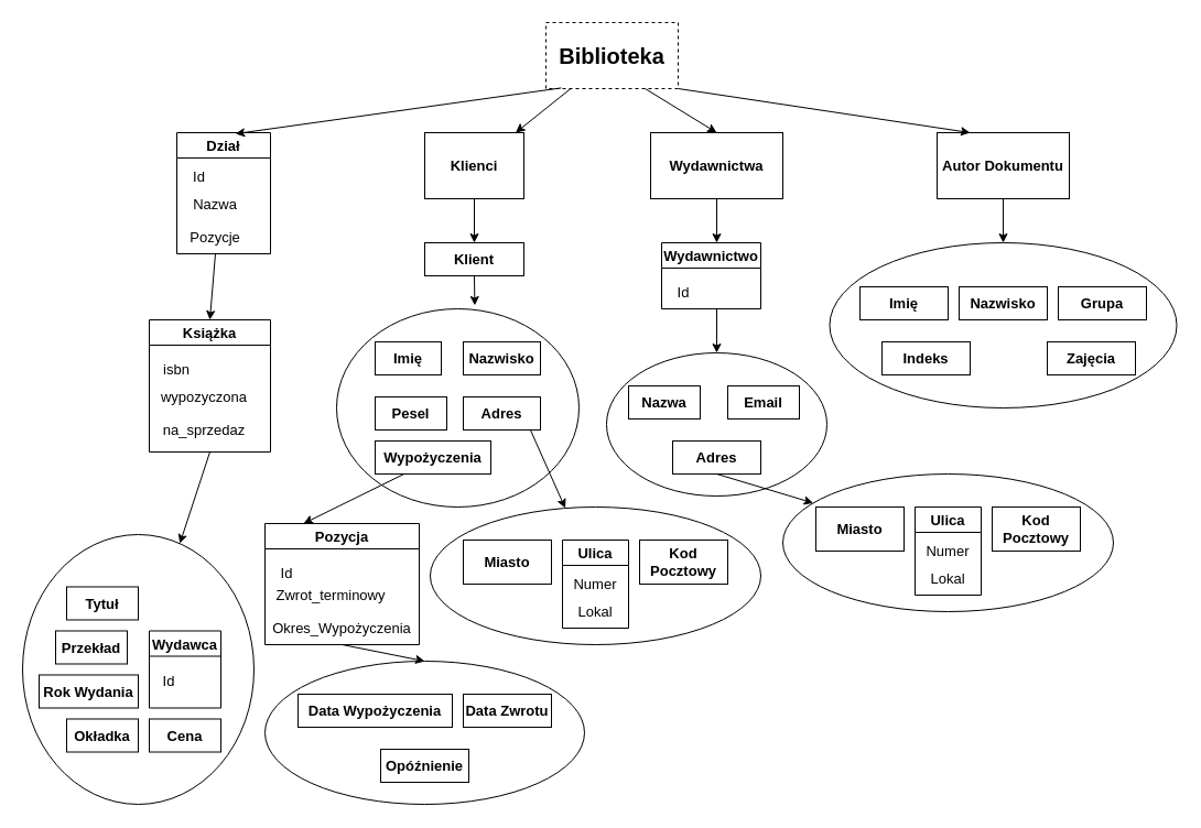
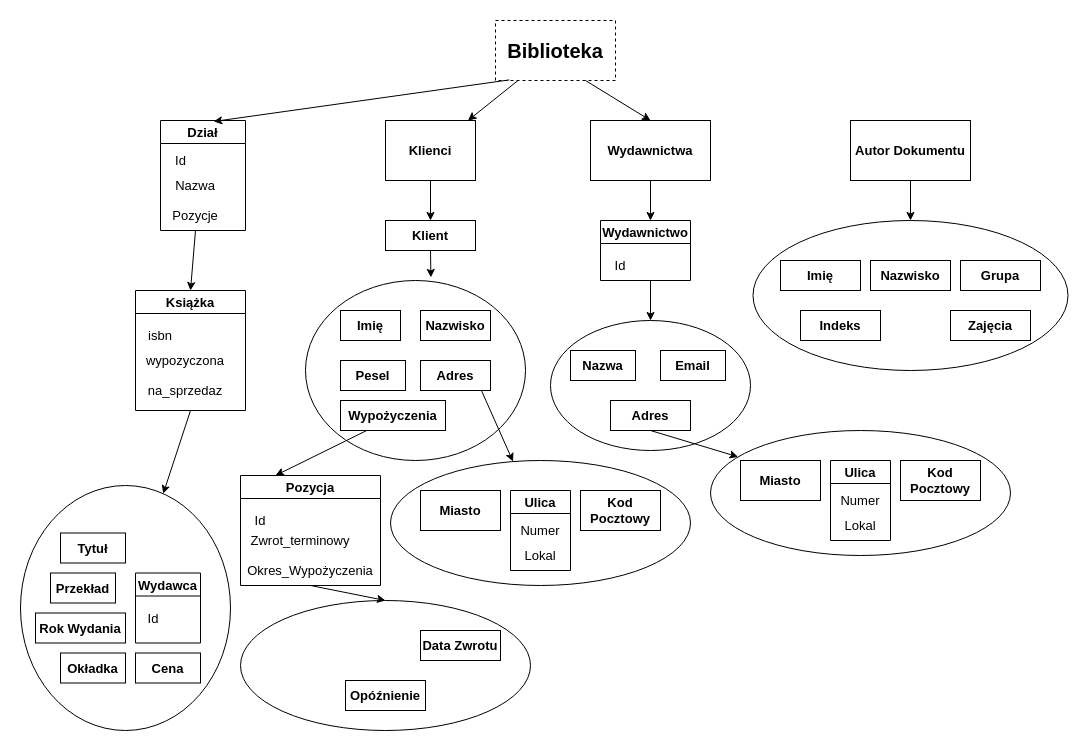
  <mxCell id="0" />
  <mxCell id="1" parent="0" />
  <mxCell id="2" value="" style="ellipse;whiteSpace=wrap;html=1;fontSize=13;" vertex="1" parent="1"><mxGeometry x="20" y="485" width="210" height="245" as="geometry" /></mxCell>
  <mxCell id="3" value="" style="ellipse;whiteSpace=wrap;html=1;fontSize=13;" vertex="1" parent="1"><mxGeometry x="240" y="600" width="290" height="130" as="geometry" /></mxCell>
  <mxCell id="4" value="" style="ellipse;whiteSpace=wrap;html=1;fontSize=13;" vertex="1" parent="1"><mxGeometry x="390" y="460" width="300" height="125" as="geometry" /></mxCell>
  <mxCell id="5" value="" style="ellipse;whiteSpace=wrap;html=1;fontSize=13;" vertex="1" parent="1"><mxGeometry x="305" y="280" width="220" height="180" as="geometry" /></mxCell>
  <mxCell id="6" value="" style="ellipse;whiteSpace=wrap;html=1;fontSize=13;" vertex="1" parent="1"><mxGeometry x="710" y="430" width="300" height="125" as="geometry" /></mxCell>
  <mxCell id="7" value="" style="ellipse;whiteSpace=wrap;html=1;fontSize=13;" vertex="1" parent="1"><mxGeometry x="550" y="320" width="200" height="130" as="geometry" /></mxCell>
  <mxCell id="8" value="" style="ellipse;whiteSpace=wrap;html=1;fontSize=13;" vertex="1" parent="1"><mxGeometry x="752.5" y="220" width="315" height="150" as="geometry" /></mxCell>
  <mxCell id="9" value="&lt;font style=&quot;font-size: 20px&quot;&gt;&lt;b&gt;Biblioteka&lt;/b&gt;&lt;/font&gt;" style="rounded=0;whiteSpace=wrap;html=1;dashed=1;" vertex="1" parent="1"><mxGeometry x="495" y="20" width="120" height="60" as="geometry" /></mxCell>
  <mxCell id="10" value="Dział" style="swimlane;fontSize=13;fontStyle=1" vertex="1" parent="1"><mxGeometry x="160" y="120" width="85" height="110" as="geometry" /></mxCell>
  <mxCell id="11" value="Id" style="text;html=1;align=center;verticalAlign=middle;resizable=0;points=[];autosize=1;strokeColor=none;fillColor=none;fontSize=13;" vertex="1" parent="10"><mxGeometry x="5" y="30" width="30" height="20" as="geometry" /></mxCell>
  <mxCell id="12" value="Nazwa" style="text;html=1;strokeColor=none;fillColor=none;align=center;verticalAlign=middle;whiteSpace=wrap;rounded=0;fontSize=13;" vertex="1" parent="10"><mxGeometry x="5" y="50" width="60" height="30" as="geometry" /></mxCell>
  <mxCell id="13" value="Pozycje" style="text;html=1;strokeColor=none;fillColor=none;align=center;verticalAlign=middle;whiteSpace=wrap;rounded=0;fontSize=13;" vertex="1" parent="10"><mxGeometry x="5" y="80" width="60" height="30" as="geometry" /></mxCell>
  <mxCell id="14" value="" style="endArrow=classic;html=1;rounded=0;fontSize=13;exitX=0.115;exitY=0.99;exitDx=0;exitDy=0;exitPerimeter=0;entryX=0.626;entryY=0.009;entryDx=0;entryDy=0;entryPerimeter=0;" edge="1" parent="1" source="9" target="10"><mxGeometry width="50" height="50" relative="1" as="geometry"><mxPoint x="530" y="230" as="sourcePoint" /><mxPoint x="580" y="180" as="targetPoint" /></mxGeometry></mxCell>
  <mxCell id="15" value="&lt;b&gt;Klienci&lt;/b&gt;" style="rounded=0;whiteSpace=wrap;html=1;fontSize=13;" vertex="1" parent="1"><mxGeometry x="385" y="120" width="90" height="60" as="geometry" /></mxCell>
  <mxCell id="16" value="" style="endArrow=classic;html=1;rounded=0;fontSize=13;" edge="1" parent="1" source="9" target="15"><mxGeometry width="50" height="50" relative="1" as="geometry"><mxPoint x="530" y="230" as="sourcePoint" /><mxPoint x="580" y="180" as="targetPoint" /></mxGeometry></mxCell>
  <mxCell id="17" value="&lt;b&gt;Imię&lt;/b&gt;" style="rounded=0;whiteSpace=wrap;html=1;fontSize=13;" vertex="1" parent="1"><mxGeometry x="340" y="310" width="60" height="30" as="geometry" /></mxCell>
  <mxCell id="18" value="&lt;b&gt;Klient&lt;/b&gt;" style="rounded=0;whiteSpace=wrap;html=1;fontSize=13;" vertex="1" parent="1"><mxGeometry x="385" y="220" width="90" height="30" as="geometry" /></mxCell>
  <mxCell id="19" value="&lt;b&gt;Wydawnictwa&lt;/b&gt;" style="rounded=0;whiteSpace=wrap;html=1;fontSize=13;" vertex="1" parent="1"><mxGeometry x="590" y="120" width="120" height="60" as="geometry" /></mxCell>
  <mxCell id="20" value="&lt;b&gt;Autor Dokumentu&lt;/b&gt;" style="rounded=0;whiteSpace=wrap;html=1;fontSize=13;" vertex="1" parent="1"><mxGeometry x="850" y="120" width="120" height="60" as="geometry" /></mxCell>
  <mxCell id="21" value="" style="endArrow=classic;html=1;rounded=0;fontSize=13;exitX=0.5;exitY=1;exitDx=0;exitDy=0;entryX=0.5;entryY=0;entryDx=0;entryDy=0;" edge="1" parent="1" source="15" target="18"><mxGeometry width="50" height="50" relative="1" as="geometry"><mxPoint x="530" y="380" as="sourcePoint" /><mxPoint x="580" y="330" as="targetPoint" /></mxGeometry></mxCell>
  <mxCell id="22" value="" style="endArrow=classic;html=1;rounded=0;fontSize=13;exitX=0.5;exitY=1;exitDx=0;exitDy=0;entryX=0.5;entryY=0;entryDx=0;entryDy=0;" edge="1" parent="1" source="19"><mxGeometry width="50" height="50" relative="1" as="geometry"><mxPoint x="530" y="280" as="sourcePoint" /><mxPoint x="650" y="220" as="targetPoint" /></mxGeometry></mxCell>
  <mxCell id="23" value="Książka" style="swimlane;fontSize=13;startSize=23;" vertex="1" parent="1"><mxGeometry x="135" y="290" width="110" height="120" as="geometry" /></mxCell>
  <mxCell id="24" value="isbn" style="text;html=1;strokeColor=none;fillColor=none;align=center;verticalAlign=middle;whiteSpace=wrap;rounded=0;fontSize=13;" vertex="1" parent="23"><mxGeometry y="30" width="50" height="30" as="geometry" /></mxCell>
  <mxCell id="25" value="wypozyczona" style="text;html=1;strokeColor=none;fillColor=none;align=center;verticalAlign=middle;whiteSpace=wrap;rounded=0;fontSize=13;" vertex="1" parent="23"><mxGeometry x="20" y="55" width="60" height="30" as="geometry" /></mxCell>
  <mxCell id="26" value="na_sprzedaz" style="text;html=1;strokeColor=none;fillColor=none;align=center;verticalAlign=middle;whiteSpace=wrap;rounded=0;fontSize=13;" vertex="1" parent="23"><mxGeometry x="20" y="85" width="60" height="30" as="geometry" /></mxCell>
  <mxCell id="27" style="edgeStyle=orthogonalEdgeStyle;rounded=0;orthogonalLoop=1;jettySize=auto;html=1;exitX=0.5;exitY=1;exitDx=0;exitDy=0;fontSize=13;" edge="1" parent="1" source="17" target="17"><mxGeometry relative="1" as="geometry" /></mxCell>
  <mxCell id="28" value="" style="endArrow=classic;html=1;rounded=0;fontSize=13;exitX=0.5;exitY=1;exitDx=0;exitDy=0;entryX=0.5;entryY=0;entryDx=0;entryDy=0;" edge="1" parent="1" source="13" target="23"><mxGeometry width="50" height="50" relative="1" as="geometry"><mxPoint x="380" y="271.8" as="sourcePoint" /><mxPoint x="84.36" y="280" as="targetPoint" /></mxGeometry></mxCell>
  <mxCell id="29" value="" style="endArrow=classic;html=1;rounded=0;fontSize=13;exitX=0.75;exitY=1;exitDx=0;exitDy=0;entryX=0.5;entryY=0;entryDx=0;entryDy=0;" edge="1" parent="1" source="9" target="19"><mxGeometry width="50" height="50" relative="1" as="geometry"><mxPoint x="530" y="280" as="sourcePoint" /><mxPoint x="580" y="230" as="targetPoint" /></mxGeometry></mxCell>
- <mxCell id="30" value="" style="endArrow=classic;html=1;rounded=0;fontSize=13;exitX=1;exitY=1;exitDx=0;exitDy=0;entryX=0.25;entryY=0;entryDx=0;entryDy=0;" edge="1" parent="1" source="9" target="20"><mxGeometry width="50" height="50" relative="1" as="geometry"><mxPoint x="530" y="280" as="sourcePoint" /><mxPoint x="580" y="230" as="targetPoint" /></mxGeometry></mxCell>
  <mxCell id="31" value="&lt;b&gt;Imię&lt;/b&gt;" style="rounded=0;whiteSpace=wrap;html=1;fontSize=13;" vertex="1" parent="1"><mxGeometry x="780" y="260" width="80" height="30" as="geometry" /></mxCell>
  <mxCell id="32" value="&lt;b&gt;Nazwisko&lt;/b&gt;" style="rounded=0;whiteSpace=wrap;html=1;fontSize=13;" vertex="1" parent="1"><mxGeometry x="870" y="260" width="80" height="30" as="geometry" /></mxCell>
  <mxCell id="33" value="&lt;b&gt;Indeks&lt;/b&gt;" style="rounded=0;whiteSpace=wrap;html=1;fontSize=13;" vertex="1" parent="1"><mxGeometry x="800" y="310" width="80" height="30" as="geometry" /></mxCell>
  <mxCell id="34" value="&lt;b&gt;Grupa&lt;/b&gt;" style="rounded=0;whiteSpace=wrap;html=1;fontSize=13;" vertex="1" parent="1"><mxGeometry x="960" y="260" width="80" height="30" as="geometry" /></mxCell>
  <mxCell id="35" value="&lt;b&gt;Zajęcia&lt;/b&gt;" style="rounded=0;whiteSpace=wrap;html=1;fontSize=13;" vertex="1" parent="1"><mxGeometry x="950" y="310" width="80" height="30" as="geometry" /></mxCell>
  <mxCell id="36" value="" style="endArrow=classic;html=1;rounded=0;fontSize=13;exitX=0.5;exitY=1;exitDx=0;exitDy=0;" edge="1" parent="1" source="20" target="8"><mxGeometry width="50" height="50" relative="1" as="geometry"><mxPoint x="990" y="190" as="sourcePoint" /><mxPoint x="1040" y="140" as="targetPoint" /></mxGeometry></mxCell>
  <mxCell id="37" value="&lt;b&gt;Nazwa&lt;/b&gt;" style="rounded=0;whiteSpace=wrap;html=1;fontSize=13;" vertex="1" parent="1"><mxGeometry x="570" y="350" width="65" height="30" as="geometry" /></mxCell>
  <mxCell id="38" value="&lt;b&gt;Email&lt;/b&gt;" style="rounded=0;whiteSpace=wrap;html=1;fontSize=13;" vertex="1" parent="1"><mxGeometry x="660" y="350" width="65" height="30" as="geometry" /></mxCell>
  <mxCell id="39" value="&lt;b&gt;Adres&lt;/b&gt;" style="rounded=0;whiteSpace=wrap;html=1;fontSize=13;" vertex="1" parent="1"><mxGeometry x="610" y="400" width="80" height="30" as="geometry" /></mxCell>
  <mxCell id="40" value="" style="endArrow=classic;html=1;rounded=0;fontSize=13;exitX=1;exitY=1;exitDx=0;exitDy=0;" edge="1" parent="1" source="43" target="7"><mxGeometry width="50" height="50" relative="1" as="geometry"><mxPoint x="650" y="290" as="sourcePoint" /><mxPoint x="580" y="370" as="targetPoint" /></mxGeometry></mxCell>
  <mxCell id="41" value="" style="endArrow=classic;html=1;rounded=0;fontSize=13;exitX=0.5;exitY=1;exitDx=0;exitDy=0;" edge="1" parent="1" source="39" target="6"><mxGeometry width="50" height="50" relative="1" as="geometry"><mxPoint x="530" y="520" as="sourcePoint" /><mxPoint x="650" y="510" as="targetPoint" /></mxGeometry></mxCell>
  <mxCell id="42" value="Wydawnictwo" style="swimlane;fontSize=13;" vertex="1" parent="1"><mxGeometry x="600" y="220" width="90" height="60" as="geometry" /></mxCell>
  <mxCell id="43" value="Id" style="text;html=1;strokeColor=none;fillColor=none;align=center;verticalAlign=middle;whiteSpace=wrap;rounded=0;fontSize=13;" vertex="1" parent="42"><mxGeometry x="-10" y="30" width="60" height="30" as="geometry" /></mxCell>
  <mxCell id="44" style="edgeStyle=orthogonalEdgeStyle;rounded=0;orthogonalLoop=1;jettySize=auto;html=1;exitX=0.5;exitY=1;exitDx=0;exitDy=0;fontSize=13;" edge="1" parent="42" source="43" target="43"><mxGeometry relative="1" as="geometry" /></mxCell>
  <mxCell id="45" style="edgeStyle=orthogonalEdgeStyle;rounded=0;orthogonalLoop=1;jettySize=auto;html=1;exitX=0.5;exitY=1;exitDx=0;exitDy=0;fontSize=13;" edge="1" parent="1" source="7" target="7"><mxGeometry relative="1" as="geometry" /></mxCell>
  <mxCell id="46" value="&lt;b&gt;Miasto&lt;/b&gt;" style="rounded=0;whiteSpace=wrap;html=1;fontSize=13;" vertex="1" parent="1"><mxGeometry x="740" y="460" width="80" height="40" as="geometry" /></mxCell>
  <mxCell id="47" value="&lt;b&gt;Kod Pocztowy&lt;/b&gt;" style="rounded=0;whiteSpace=wrap;html=1;fontSize=13;" vertex="1" parent="1"><mxGeometry x="900" y="460" width="80" height="40" as="geometry" /></mxCell>
  <mxCell id="48" value="Ulica" style="swimlane;fontSize=13;startSize=23;" vertex="1" parent="1"><mxGeometry x="830" y="460" width="60" height="80" as="geometry" /></mxCell>
  <mxCell id="49" value="Numer" style="text;html=1;strokeColor=none;fillColor=none;align=center;verticalAlign=middle;whiteSpace=wrap;rounded=0;fontSize=13;" vertex="1" parent="48"><mxGeometry y="25" width="60" height="30" as="geometry" /></mxCell>
  <mxCell id="50" value="Lokal" style="text;html=1;strokeColor=none;fillColor=none;align=center;verticalAlign=middle;whiteSpace=wrap;rounded=0;fontSize=13;" vertex="1" parent="48"><mxGeometry y="50" width="60" height="30" as="geometry" /></mxCell>
  <mxCell id="51" value="&lt;b&gt;Nazwisko&lt;/b&gt;" style="rounded=0;whiteSpace=wrap;html=1;fontSize=13;" vertex="1" parent="1"><mxGeometry x="420" y="310" width="70" height="30" as="geometry" /></mxCell>
  <mxCell id="52" value="&lt;b&gt;Pesel&lt;/b&gt;" style="rounded=0;whiteSpace=wrap;html=1;fontSize=13;" vertex="1" parent="1"><mxGeometry x="340" y="360" width="65" height="30" as="geometry" /></mxCell>
  <mxCell id="53" value="&lt;b&gt;Adres&lt;/b&gt;" style="rounded=0;whiteSpace=wrap;html=1;fontSize=13;" vertex="1" parent="1"><mxGeometry x="420" y="360" width="70" height="30" as="geometry" /></mxCell>
  <mxCell id="54" value="&lt;b&gt;Wypożyczenia&lt;/b&gt;" style="rounded=0;whiteSpace=wrap;html=1;fontSize=13;" vertex="1" parent="1"><mxGeometry x="340" y="400" width="105" height="30" as="geometry" /></mxCell>
  <mxCell id="55" style="edgeStyle=orthogonalEdgeStyle;rounded=0;orthogonalLoop=1;jettySize=auto;html=1;exitX=0.5;exitY=1;exitDx=0;exitDy=0;fontSize=13;" edge="1" parent="1" source="54" target="54"><mxGeometry relative="1" as="geometry" /></mxCell>
  <mxCell id="56" value="&lt;b&gt;Miasto&lt;/b&gt;" style="rounded=0;whiteSpace=wrap;html=1;fontSize=13;" vertex="1" parent="1"><mxGeometry x="420" y="490" width="80" height="40" as="geometry" /></mxCell>
  <mxCell id="57" value="&lt;b&gt;Kod Pocztowy&lt;/b&gt;" style="rounded=0;whiteSpace=wrap;html=1;fontSize=13;" vertex="1" parent="1"><mxGeometry x="580" y="490" width="80" height="40" as="geometry" /></mxCell>
  <mxCell id="58" value="Ulica" style="swimlane;fontSize=13;startSize=23;" vertex="1" parent="1"><mxGeometry x="510" y="490" width="60" height="80" as="geometry" /></mxCell>
  <mxCell id="59" value="Numer" style="text;html=1;strokeColor=none;fillColor=none;align=center;verticalAlign=middle;whiteSpace=wrap;rounded=0;fontSize=13;" vertex="1" parent="58"><mxGeometry y="25" width="60" height="30" as="geometry" /></mxCell>
  <mxCell id="60" value="Lokal" style="text;html=1;strokeColor=none;fillColor=none;align=center;verticalAlign=middle;whiteSpace=wrap;rounded=0;fontSize=13;" vertex="1" parent="58"><mxGeometry y="50" width="60" height="30" as="geometry" /></mxCell>
  <mxCell id="61" value="" style="endArrow=classic;html=1;rounded=0;fontSize=13;exitX=0.869;exitY=0.993;exitDx=0;exitDy=0;exitPerimeter=0;" edge="1" parent="1" source="53" target="4"><mxGeometry width="50" height="50" relative="1" as="geometry"><mxPoint x="530" y="470" as="sourcePoint" /><mxPoint x="580" y="420" as="targetPoint" /></mxGeometry></mxCell>
  <mxCell id="62" value="" style="endArrow=classic;html=1;rounded=0;fontSize=13;exitX=0.5;exitY=1;exitDx=0;exitDy=0;entryX=0.57;entryY=-0.017;entryDx=0;entryDy=0;entryPerimeter=0;" edge="1" parent="1" source="18" target="5"><mxGeometry width="50" height="50" relative="1" as="geometry"><mxPoint x="530" y="370" as="sourcePoint" /><mxPoint x="440" y="290" as="targetPoint" /></mxGeometry></mxCell>
  <mxCell id="63" value="Pozycja" style="swimlane;fontSize=13;" vertex="1" parent="1"><mxGeometry x="240" y="475" width="140" height="110" as="geometry" /></mxCell>
  <mxCell id="64" value="Id" style="text;html=1;strokeColor=none;fillColor=none;align=center;verticalAlign=middle;whiteSpace=wrap;rounded=0;fontSize=13;" vertex="1" parent="63"><mxGeometry x="-10" y="30" width="60" height="30" as="geometry" /></mxCell>
  <mxCell id="65" value="Zwrot_terminowy" style="text;html=1;strokeColor=none;fillColor=none;align=center;verticalAlign=middle;whiteSpace=wrap;rounded=0;fontSize=13;" vertex="1" parent="63"><mxGeometry x="30" y="50" width="60" height="30" as="geometry" /></mxCell>
  <mxCell id="66" value="Okres_Wypożyczenia" style="text;html=1;strokeColor=none;fillColor=none;align=center;verticalAlign=middle;whiteSpace=wrap;rounded=0;fontSize=13;" vertex="1" parent="63"><mxGeometry x="40" y="80" width="60" height="30" as="geometry" /></mxCell>
  <mxCell id="67" value="" style="endArrow=classic;html=1;rounded=0;fontSize=13;exitX=0.25;exitY=1;exitDx=0;exitDy=0;entryX=0.25;entryY=0;entryDx=0;entryDy=0;" edge="1" parent="1" source="54" target="63"><mxGeometry width="50" height="50" relative="1" as="geometry"><mxPoint x="530" y="570" as="sourcePoint" /><mxPoint x="580" y="520" as="targetPoint" /></mxGeometry></mxCell>
- <mxCell id="68" value="&lt;b&gt;Data Wypożyczenia&lt;/b&gt;" style="rounded=0;whiteSpace=wrap;html=1;fontSize=13;" vertex="1" parent="1"><mxGeometry x="270" y="630" width="140" height="30" as="geometry" /></mxCell>
  <mxCell id="69" value="&lt;b&gt;Data Zwrotu&lt;/b&gt;" style="rounded=0;whiteSpace=wrap;html=1;fontSize=13;" vertex="1" parent="1"><mxGeometry x="420" y="630" width="80" height="30" as="geometry" /></mxCell>
  <mxCell id="70" value="&lt;b&gt;Opóźnienie&lt;/b&gt;" style="rounded=0;whiteSpace=wrap;html=1;fontSize=13;" vertex="1" parent="1"><mxGeometry x="345" y="680" width="80" height="30" as="geometry" /></mxCell>
  <mxCell id="71" value="" style="endArrow=classic;html=1;rounded=0;fontSize=13;exitX=0.5;exitY=1;exitDx=0;exitDy=0;entryX=0.5;entryY=0;entryDx=0;entryDy=0;" edge="1" parent="1" source="66" target="3"><mxGeometry width="50" height="50" relative="1" as="geometry"><mxPoint x="530" y="450" as="sourcePoint" /><mxPoint x="580" y="400" as="targetPoint" /></mxGeometry></mxCell>
  <mxCell id="72" value="&lt;b&gt;Tytuł&lt;/b&gt;" style="rounded=0;whiteSpace=wrap;html=1;fontSize=13;" vertex="1" parent="1"><mxGeometry x="60" y="532.5" width="65" height="30" as="geometry" /></mxCell>
  <mxCell id="73" value="&lt;b&gt;Przekład&lt;/b&gt;" style="rounded=0;whiteSpace=wrap;html=1;fontSize=13;" vertex="1" parent="1"><mxGeometry x="50" y="572.5" width="65" height="30" as="geometry" /></mxCell>
  <mxCell id="74" value="Wydawca" style="swimlane;fontSize=13;" vertex="1" parent="1"><mxGeometry x="135" y="572.5" width="65" height="70" as="geometry" /></mxCell>
  <mxCell id="75" value="Id" style="text;html=1;strokeColor=none;fillColor=none;align=center;verticalAlign=middle;whiteSpace=wrap;rounded=0;fontSize=13;" vertex="1" parent="74"><mxGeometry x="-12.5" y="30" width="60" height="30" as="geometry" /></mxCell>
  <mxCell id="76" value="&lt;b&gt;Rok Wydania&lt;/b&gt;" style="rounded=0;whiteSpace=wrap;html=1;fontSize=13;" vertex="1" parent="1"><mxGeometry x="35" y="612.5" width="90" height="30" as="geometry" /></mxCell>
  <mxCell id="77" value="&lt;b&gt;Okładka&lt;/b&gt;" style="rounded=0;whiteSpace=wrap;html=1;fontSize=13;" vertex="1" parent="1"><mxGeometry x="60" y="652.5" width="65" height="30" as="geometry" /></mxCell>
  <mxCell id="78" value="&lt;b&gt;Cena&lt;/b&gt;" style="rounded=0;whiteSpace=wrap;html=1;fontSize=13;" vertex="1" parent="1"><mxGeometry x="135" y="652.5" width="65" height="30" as="geometry" /></mxCell>
  <mxCell id="79" value="" style="endArrow=classic;html=1;rounded=0;fontSize=13;exitX=0.5;exitY=1;exitDx=0;exitDy=0;" edge="1" parent="1" source="23" target="2"><mxGeometry width="50" height="50" relative="1" as="geometry"><mxPoint x="140" y="550" as="sourcePoint" /><mxPoint x="190" y="500" as="targetPoint" /></mxGeometry></mxCell>
